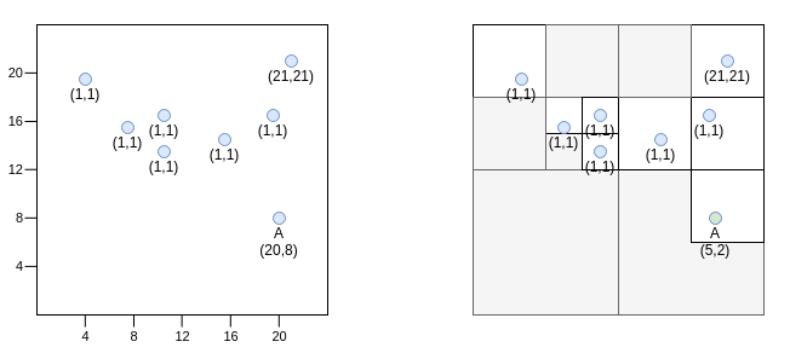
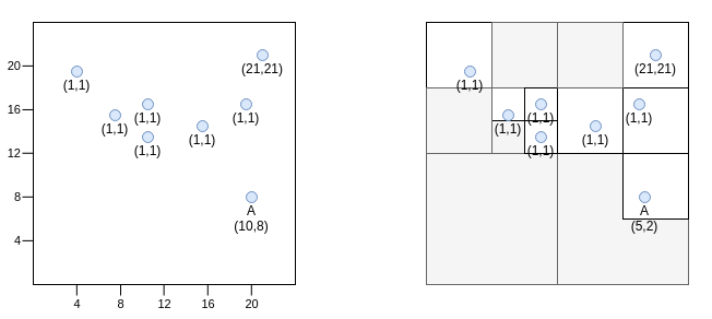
  <mxCell id="0" />
  <mxCell id="1" parent="0" />
  <mxCell id="2" value="" style="rounded=0;whiteSpace=wrap;html=1;fillColor=none;align=center;" vertex="1" parent="1"><mxGeometry x="30" y="20" width="240" height="240" as="geometry" /></mxCell>
  <mxCell id="3" value="" style="rounded=0;whiteSpace=wrap;html=1;fillColor=none;align=center;" vertex="1" parent="1"><mxGeometry x="510" y="20" width="120" height="120" as="geometry" /></mxCell>
  <mxCell id="4" value="" style="rounded=0;whiteSpace=wrap;html=1;fillColor=none;align=center;" vertex="1" parent="1"><mxGeometry x="390" y="20" width="240" height="240" as="geometry" /></mxCell>
  <mxCell id="5" value="" style="rounded=0;whiteSpace=wrap;html=1;align=center;fillColor=none;" vertex="1" parent="1"><mxGeometry x="570" y="20" width="60" height="60" as="geometry" /></mxCell>
  <mxCell id="6" value="" style="rounded=0;whiteSpace=wrap;html=1;fillColor=#f5f5f5;align=center;strokeColor=#666666;fontColor=#333333;" vertex="1" parent="1"><mxGeometry x="450" y="110" width="30" height="30" as="geometry" /></mxCell>
  <mxCell id="7" value="" style="rounded=0;whiteSpace=wrap;html=1;fillColor=none;align=center;" vertex="1" parent="1"><mxGeometry x="450" y="80" width="30" height="30" as="geometry" /></mxCell>
  <mxCell id="8" value="" style="rounded=0;whiteSpace=wrap;html=1;fillColor=none;align=center;" vertex="1" parent="1"><mxGeometry x="390" y="20" width="120" height="120" as="geometry" /></mxCell>
  <mxCell id="9" value="" style="rounded=0;whiteSpace=wrap;html=1;fillColor=none;align=center;" vertex="1" parent="1"><mxGeometry x="390" y="20" width="60" height="60" as="geometry" /></mxCell>
  <mxCell id="10" value="" style="rounded=0;whiteSpace=wrap;html=1;fillColor=none;align=center;" vertex="1" parent="1"><mxGeometry x="450" y="80" width="60" height="60" as="geometry" /></mxCell>
  <mxCell id="11" value="(1,1)" style="ellipse;whiteSpace=wrap;html=1;aspect=fixed;fillColor=#dae8fc;strokeColor=#6c8ebf;verticalAlign=top;align=center;spacingTop=4;" vertex="1" parent="1"><mxGeometry x="490" y="90" width="10" height="10" as="geometry" /></mxCell>
  <mxCell id="12" value="" style="rounded=0;whiteSpace=wrap;html=1;fillColor=#f5f5f5;align=center;strokeColor=#666666;fontColor=#333333;" vertex="1" parent="1"><mxGeometry x="510" y="140" width="120" height="120" as="geometry" /></mxCell>
  <mxCell id="13" value="(1,1)" style="ellipse;whiteSpace=wrap;html=1;aspect=fixed;fillColor=#dae8fc;strokeColor=#6c8ebf;verticalAlign=top;align=center;spacingTop=4;" vertex="1" parent="1"><mxGeometry x="460" y="100" width="10" height="10" as="geometry" /></mxCell>
  <mxCell id="14" value="" style="rounded=0;whiteSpace=wrap;html=1;fillColor=#f5f5f5;align=center;strokeColor=#666666;fontColor=#333333;" vertex="1" parent="1"><mxGeometry x="390" y="80" width="60" height="60" as="geometry" /></mxCell>
  <mxCell id="15" value="" style="rounded=0;whiteSpace=wrap;html=1;fillColor=#f5f5f5;align=center;strokeColor=#666666;fontColor=#333333;" vertex="1" parent="1"><mxGeometry x="450" y="20" width="60" height="60" as="geometry" /></mxCell>
  <mxCell id="16" value="(1,1)" style="ellipse;whiteSpace=wrap;html=1;aspect=fixed;fillColor=#dae8fc;strokeColor=#6c8ebf;verticalAlign=top;align=center;spacingTop=4;" vertex="1" parent="1"><mxGeometry x="425" y="60" width="10" height="10" as="geometry" /></mxCell>
  <mxCell id="17" value="" style="rounded=0;whiteSpace=wrap;html=1;fillColor=#f5f5f5;align=center;strokeColor=#666666;fontColor=#333333;" vertex="1" parent="1"><mxGeometry x="390" y="140" width="120" height="120" as="geometry" /></mxCell>
  <mxCell id="18" value="(1,1)" style="ellipse;whiteSpace=wrap;html=1;aspect=fixed;fillColor=#dae8fc;strokeColor=#6c8ebf;verticalAlign=top;align=center;spacingTop=4;" vertex="1" parent="1"><mxGeometry x="490" y="120" width="10" height="10" as="geometry" /></mxCell>
  <mxCell id="19" value="" style="rounded=0;whiteSpace=wrap;html=1;fillColor=none;align=center;" vertex="1" parent="1"><mxGeometry x="480" y="110" width="30" height="30" as="geometry" /></mxCell>
  <mxCell id="20" value="" style="rounded=0;whiteSpace=wrap;html=1;fillColor=none;align=center;" vertex="1" parent="1"><mxGeometry x="480" y="80" width="30" height="30" as="geometry" /></mxCell>
  <mxCell id="21" value="" style="rounded=0;whiteSpace=wrap;html=1;align=center;" vertex="1" parent="1"><mxGeometry x="570" y="140" width="60" height="60" as="geometry" /></mxCell>
- <mxCell id="22" value="A&lt;br&gt;(5,2)" style="ellipse;whiteSpace=wrap;html=1;aspect=fixed;fillColor=#d5e8d4;strokeColor=#6c8ebf;verticalAlign=top;align=center;spacingTop=4;" vertex="1" parent="1"><mxGeometry x="585" y="175" width="10" height="10" as="geometry" /></mxCell>
+ <mxCell id="22" value="A&lt;br&gt;(5,2)" style="ellipse;whiteSpace=wrap;html=1;aspect=fixed;fillColor=#dae8fc;strokeColor=#6c8ebf;verticalAlign=top;align=center;spacingTop=4;" vertex="1" parent="1"><mxGeometry x="585" y="175" width="10" height="10" as="geometry" /></mxCell>
  <mxCell id="23" value="(1,1)" style="ellipse;whiteSpace=wrap;html=1;aspect=fixed;fillColor=#dae8fc;strokeColor=#6c8ebf;verticalAlign=top;align=center;spacingTop=4;" vertex="1" parent="1"><mxGeometry x="580" y="90" width="10" height="10" as="geometry" /></mxCell>
  <mxCell id="24" value="(1,1)" style="ellipse;whiteSpace=wrap;html=1;aspect=fixed;fillColor=#dae8fc;strokeColor=#6c8ebf;verticalAlign=top;align=center;spacingTop=4;" vertex="1" parent="1"><mxGeometry x="540" y="110" width="10" height="10" as="geometry" /></mxCell>
  <mxCell id="25" value="(21,21)" style="ellipse;whiteSpace=wrap;html=1;aspect=fixed;fillColor=#dae8fc;strokeColor=#6c8ebf;verticalAlign=top;align=center;spacingTop=4;" vertex="1" parent="1"><mxGeometry x="595" y="45" width="10" height="10" as="geometry" /></mxCell>
  <mxCell id="26" value="" style="rounded=0;whiteSpace=wrap;html=1;align=center;fillColor=none;" vertex="1" parent="1"><mxGeometry x="570" y="80" width="60" height="60" as="geometry" /></mxCell>
  <mxCell id="27" value="" style="rounded=0;whiteSpace=wrap;html=1;align=center;fillColor=none;" vertex="1" parent="1"><mxGeometry x="510" y="80" width="60" height="60" as="geometry" /></mxCell>
  <mxCell id="28" value="" style="rounded=0;whiteSpace=wrap;html=1;align=center;fillColor=#f5f5f5;strokeColor=#666666;fontColor=#333333;" vertex="1" parent="1"><mxGeometry x="510" y="20" width="60" height="60" as="geometry" /></mxCell>
  <mxCell id="29" value="(1,1)" style="ellipse;whiteSpace=wrap;html=1;aspect=fixed;fillColor=#dae8fc;strokeColor=#6c8ebf;verticalAlign=top;align=center;spacingTop=4;" vertex="1" parent="1"><mxGeometry x="130" y="90" width="10" height="10" as="geometry" /></mxCell>
  <mxCell id="30" value="(1,1)" style="ellipse;whiteSpace=wrap;html=1;aspect=fixed;fillColor=#dae8fc;strokeColor=#6c8ebf;verticalAlign=top;align=center;spacingTop=4;" vertex="1" parent="1"><mxGeometry x="100" y="100" width="10" height="10" as="geometry" /></mxCell>
  <mxCell id="31" value="(1,1)" style="ellipse;whiteSpace=wrap;html=1;aspect=fixed;fillColor=#dae8fc;strokeColor=#6c8ebf;verticalAlign=top;align=center;spacingTop=4;" vertex="1" parent="1"><mxGeometry x="65" y="60" width="10" height="10" as="geometry" /></mxCell>
  <mxCell id="32" value="(1,1)" style="ellipse;whiteSpace=wrap;html=1;aspect=fixed;fillColor=#dae8fc;strokeColor=#6c8ebf;verticalAlign=top;align=center;spacingTop=4;" vertex="1" parent="1"><mxGeometry x="130" y="120" width="10" height="10" as="geometry" /></mxCell>
- <mxCell id="33" value="A&lt;br&gt;(20,8)" style="ellipse;whiteSpace=wrap;html=1;aspect=fixed;fillColor=#dae8fc;strokeColor=#6c8ebf;verticalAlign=top;align=center;spacingTop=4;" vertex="1" parent="1"><mxGeometry x="225" y="175" width="10" height="10" as="geometry" /></mxCell>
+ <mxCell id="33" value="A&lt;br&gt;(10,8)" style="ellipse;whiteSpace=wrap;html=1;aspect=fixed;fillColor=#dae8fc;strokeColor=#6c8ebf;verticalAlign=top;align=center;spacingTop=4;" vertex="1" parent="1"><mxGeometry x="225" y="175" width="10" height="10" as="geometry" /></mxCell>
  <mxCell id="34" value="(1,1)" style="ellipse;whiteSpace=wrap;html=1;aspect=fixed;fillColor=#dae8fc;strokeColor=#6c8ebf;verticalAlign=top;align=center;spacingTop=4;" vertex="1" parent="1"><mxGeometry x="220" y="90" width="10" height="10" as="geometry" /></mxCell>
  <mxCell id="35" value="(1,1)" style="ellipse;whiteSpace=wrap;html=1;aspect=fixed;fillColor=#dae8fc;strokeColor=#6c8ebf;verticalAlign=top;align=center;spacingTop=4;" vertex="1" parent="1"><mxGeometry x="180" y="110" width="10" height="10" as="geometry" /></mxCell>
  <mxCell id="36" value="(21,21)" style="ellipse;whiteSpace=wrap;html=1;aspect=fixed;fillColor=#dae8fc;strokeColor=#6c8ebf;verticalAlign=top;align=center;spacingTop=4;" vertex="1" parent="1"><mxGeometry x="235" y="45" width="10" height="10" as="geometry" /></mxCell>
  <mxCell id="37" value="4" style="endArrow=none;html=1;verticalAlign=top;" edge="1" parent="1"><mxGeometry width="50" height="50" relative="1" as="geometry"><mxPoint x="69.83" y="270" as="sourcePoint" /><mxPoint x="69.83" y="260" as="targetPoint" /></mxGeometry></mxCell>
  <mxCell id="38" value="8" style="endArrow=none;html=1;verticalAlign=top;" edge="1" parent="1"><mxGeometry width="50" height="50" relative="1" as="geometry"><mxPoint x="110" y="270" as="sourcePoint" /><mxPoint x="110" y="260" as="targetPoint" /></mxGeometry></mxCell>
  <mxCell id="39" value="12" style="endArrow=none;html=1;verticalAlign=top;" edge="1" parent="1"><mxGeometry width="50" height="50" relative="1" as="geometry"><mxPoint x="149.64" y="270" as="sourcePoint" /><mxPoint x="149.64" y="260" as="targetPoint" /></mxGeometry></mxCell>
  <mxCell id="40" value="16" style="endArrow=none;html=1;verticalAlign=top;" edge="1" parent="1"><mxGeometry width="50" height="50" relative="1" as="geometry"><mxPoint x="189.81" y="270" as="sourcePoint" /><mxPoint x="189.81" y="260" as="targetPoint" /></mxGeometry></mxCell>
  <mxCell id="41" value="20" style="endArrow=none;html=1;verticalAlign=top;" edge="1" parent="1"><mxGeometry width="50" height="50" relative="1" as="geometry"><mxPoint x="229.81" y="270" as="sourcePoint" /><mxPoint x="229.81" y="260" as="targetPoint" /></mxGeometry></mxCell>
  <mxCell id="42" value="4" style="endArrow=none;html=1;align=right;spacingLeft=0;spacing=7;" edge="1" parent="1"><mxGeometry width="50" height="50" relative="1" as="geometry"><mxPoint x="20" y="219.9" as="sourcePoint" /><mxPoint x="30" y="219.9" as="targetPoint" /></mxGeometry></mxCell>
  <mxCell id="43" value="8" style="endArrow=none;html=1;align=right;spacingLeft=0;spacing=7;" edge="1" parent="1"><mxGeometry width="50" height="50" relative="1" as="geometry"><mxPoint x="20" y="179.82" as="sourcePoint" /><mxPoint x="30" y="179.82" as="targetPoint" /></mxGeometry></mxCell>
  <mxCell id="44" value="12" style="endArrow=none;html=1;align=right;spacingLeft=0;spacing=7;" edge="1" parent="1"><mxGeometry width="50" height="50" relative="1" as="geometry"><mxPoint x="20" y="139.74" as="sourcePoint" /><mxPoint x="30" y="139.74" as="targetPoint" /></mxGeometry></mxCell>
  <mxCell id="45" value="16" style="endArrow=none;html=1;align=right;spacingLeft=0;spacing=7;" edge="1" parent="1"><mxGeometry width="50" height="50" relative="1" as="geometry"><mxPoint x="20" y="99.98" as="sourcePoint" /><mxPoint x="30" y="99.98" as="targetPoint" /></mxGeometry></mxCell>
  <mxCell id="46" value="20" style="endArrow=none;html=1;align=right;spacingLeft=0;spacing=7;" edge="1" parent="1"><mxGeometry width="50" height="50" relative="1" as="geometry"><mxPoint x="20" y="59.9" as="sourcePoint" /><mxPoint x="30" y="59.9" as="targetPoint" /></mxGeometry></mxCell>
